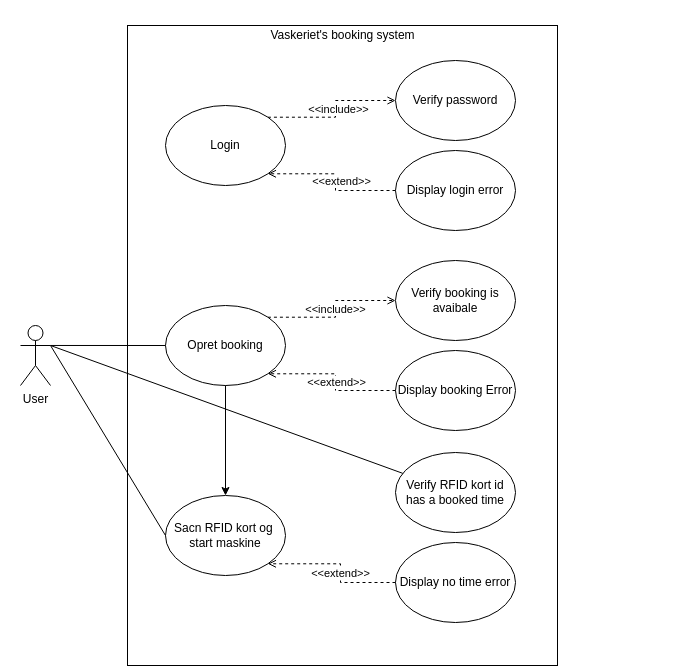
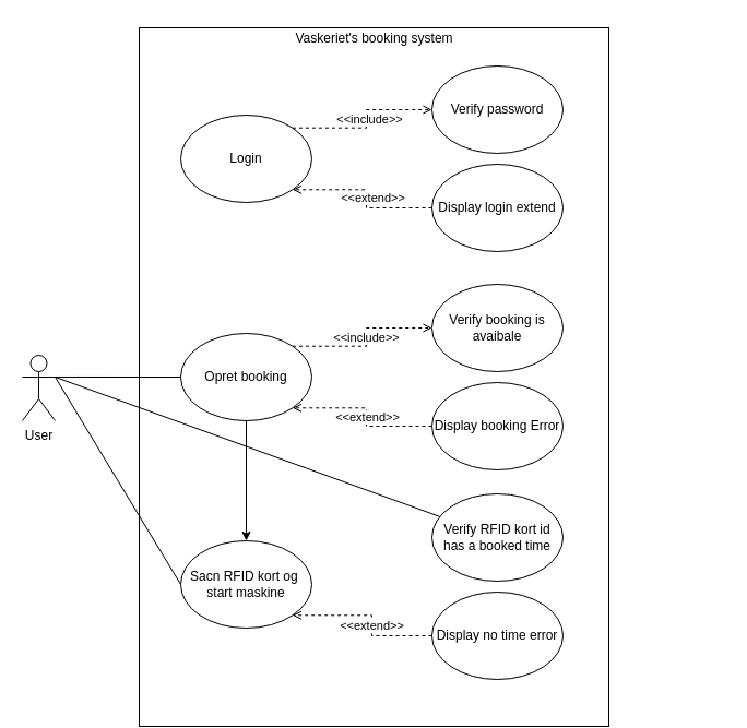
  <mxCell id="0" />
  <mxCell id="1" parent="0" />
  <mxCell id="2" value="" style="rounded=0;whiteSpace=wrap;html=1;rotation=90;fillColor=none;" parent="1" vertex="1"><mxGeometry x="22" y="130" width="640" height="430" as="geometry" /></mxCell>
  <mxCell id="3" style="edgeStyle=orthogonalEdgeStyle;rounded=0;orthogonalLoop=1;jettySize=auto;html=1;entryX=0;entryY=0.5;entryDx=0;entryDy=0;dashed=1;endArrow=open;endFill=0;exitX=1;exitY=0;exitDx=0;exitDy=0;" parent="1" source="5" target="16" edge="1"><mxGeometry relative="1" as="geometry"><Array as="points"><mxPoint x="335" y="117" /><mxPoint x="335" y="100" /></Array></mxGeometry></mxCell>
  <mxCell id="4" value="&amp;lt;&amp;lt;include&amp;gt;&amp;gt;" style="edgeLabel;html=1;align=center;verticalAlign=middle;resizable=0;points=[];" parent="3" vertex="1" connectable="0"><mxGeometry x="0.33" y="1" relative="1" as="geometry"><mxPoint x="-9" y="9" as="offset" /></mxGeometry></mxCell>
  <mxCell id="5" value="Login" style="ellipse;whiteSpace=wrap;html=1;fillColor=none;" parent="1" vertex="1"><mxGeometry x="165" y="105" width="120" height="80" as="geometry" /></mxCell>
  <mxCell id="6" style="rounded=0;orthogonalLoop=1;jettySize=auto;html=1;exitX=1;exitY=0.333;exitDx=0;exitDy=0;exitPerimeter=0;endArrow=none;endFill=0;" parent="1" source="9" target="24" edge="1"><mxGeometry relative="1" as="geometry" /></mxCell>
  <mxCell id="7" style="rounded=0;orthogonalLoop=1;jettySize=auto;html=1;entryX=0;entryY=0.5;entryDx=0;entryDy=0;endArrow=none;endFill=0;exitX=1;exitY=0.333;exitDx=0;exitDy=0;exitPerimeter=0;" parent="1" source="9" target="14" edge="1"><mxGeometry relative="1" as="geometry" /></mxCell>
  <mxCell id="8" style="rounded=0;orthogonalLoop=1;jettySize=auto;html=1;entryX=0;entryY=0.5;entryDx=0;entryDy=0;endArrow=none;endFill=0;exitX=1;exitY=0.333;exitDx=0;exitDy=0;exitPerimeter=0;" parent="1" source="9" target="10" edge="1"><mxGeometry relative="1" as="geometry" /></mxCell>
  <mxCell id="9" value="User" style="shape=umlActor;verticalLabelPosition=bottom;verticalAlign=top;html=1;outlineConnect=0;fillColor=none;" parent="1" vertex="1"><mxGeometry x="20" y="325" width="30" height="60" as="geometry" /></mxCell>
  <mxCell id="10" value="Sacn RFID kort og&amp;nbsp;&lt;br&gt;start maskine" style="ellipse;whiteSpace=wrap;html=1;fillColor=none;" parent="1" vertex="1"><mxGeometry x="165" y="495" width="120" height="80" as="geometry" /></mxCell>
  <mxCell id="11" style="edgeStyle=orthogonalEdgeStyle;rounded=0;orthogonalLoop=1;jettySize=auto;html=1;endArrow=open;endFill=0;dashed=1;exitX=1;exitY=0;exitDx=0;exitDy=0;" parent="1" source="14" target="20" edge="1"><mxGeometry relative="1" as="geometry"><Array as="points"><mxPoint x="335" y="317" /><mxPoint x="335" y="300" /></Array></mxGeometry></mxCell>
  <mxCell id="12" value="&amp;lt;&amp;lt;include&amp;gt;&amp;gt;" style="edgeLabel;html=1;align=center;verticalAlign=middle;resizable=0;points=[];" parent="11" vertex="1" connectable="0"><mxGeometry x="0.445" y="1" relative="1" as="geometry"><mxPoint x="-20" y="9" as="offset" /></mxGeometry></mxCell>
  <mxCell id="13" value="" style="edgeStyle=orthogonalEdgeStyle;rounded=0;orthogonalLoop=1;jettySize=auto;html=1;" edge="1" parent="1" source="14" target="10"><mxGeometry relative="1" as="geometry" /></mxCell>
  <mxCell id="14" value="Opret booking" style="ellipse;whiteSpace=wrap;html=1;fillColor=none;" parent="1" vertex="1"><mxGeometry x="165" y="305" width="120" height="80" as="geometry" /></mxCell>
  <mxCell id="15" value="Vaskeriet's booking system" style="text;html=1;align=center;verticalAlign=middle;resizable=0;points=[];autosize=1;strokeColor=none;" parent="1" vertex="1"><mxGeometry x="257" y="20" width="170" height="30" as="geometry" /></mxCell>
  <mxCell id="16" value="Verify password" style="ellipse;whiteSpace=wrap;html=1;fillColor=none;" parent="1" vertex="1"><mxGeometry x="395" y="60" width="120" height="80" as="geometry" /></mxCell>
  <mxCell id="17" style="edgeStyle=orthogonalEdgeStyle;rounded=0;orthogonalLoop=1;jettySize=auto;html=1;dashed=1;endArrow=open;endFill=0;entryX=1;entryY=1;entryDx=0;entryDy=0;" parent="1" source="19" target="5" edge="1"><mxGeometry relative="1" as="geometry"><Array as="points"><mxPoint x="335" y="190" /><mxPoint x="335" y="173" /></Array></mxGeometry></mxCell>
  <mxCell id="18" value="&amp;lt;&amp;lt;extend&amp;gt;&amp;gt;" style="edgeLabel;html=1;align=center;verticalAlign=middle;resizable=0;points=[];" parent="17" vertex="1" connectable="0"><mxGeometry x="-0.301" y="1" relative="1" as="geometry"><mxPoint x="-5" y="-11" as="offset" /></mxGeometry></mxCell>
- <mxCell id="19" value="Display login error" style="ellipse;whiteSpace=wrap;html=1;fillColor=none;" parent="1" vertex="1"><mxGeometry x="395" y="150" width="120" height="80" as="geometry" /></mxCell>
+ <mxCell id="19" value="Display login extend" style="ellipse;whiteSpace=wrap;html=1;fillColor=none;" parent="1" vertex="1"><mxGeometry x="395" y="150" width="120" height="80" as="geometry" /></mxCell>
  <mxCell id="20" value="Verify booking is avaibale" style="ellipse;whiteSpace=wrap;html=1;fillColor=none;" parent="1" vertex="1"><mxGeometry x="395" y="260" width="120" height="80" as="geometry" /></mxCell>
  <mxCell id="21" style="edgeStyle=orthogonalEdgeStyle;rounded=0;orthogonalLoop=1;jettySize=auto;html=1;endArrow=open;endFill=0;dashed=1;entryX=1;entryY=1;entryDx=0;entryDy=0;" parent="1" source="23" target="14" edge="1"><mxGeometry relative="1" as="geometry"><mxPoint x="285" y="345" as="targetPoint" /><Array as="points"><mxPoint x="335" y="390" /><mxPoint x="335" y="373" /></Array></mxGeometry></mxCell>
  <mxCell id="22" value="&amp;lt;&amp;lt;extend&amp;gt;&amp;gt;" style="edgeLabel;html=1;align=center;verticalAlign=middle;resizable=0;points=[];" parent="21" vertex="1" connectable="0"><mxGeometry x="-0.162" y="-2" relative="1" as="geometry"><mxPoint x="-2" y="-9" as="offset" /></mxGeometry></mxCell>
  <mxCell id="23" value="Display booking Error" style="ellipse;whiteSpace=wrap;html=1;fillColor=none;" parent="1" vertex="1"><mxGeometry x="395" y="350" width="120" height="80" as="geometry" /></mxCell>
  <mxCell id="24" value="Verify RFID kort id&lt;br&gt;has a booked time" style="ellipse;whiteSpace=wrap;html=1;fillColor=none;" parent="1" vertex="1"><mxGeometry x="395" y="452" width="120" height="80" as="geometry" /></mxCell>
  <mxCell id="25" style="edgeStyle=orthogonalEdgeStyle;rounded=0;orthogonalLoop=1;jettySize=auto;html=1;entryX=1;entryY=1;entryDx=0;entryDy=0;dashed=1;endArrow=open;endFill=0;" parent="1" source="27" target="10" edge="1"><mxGeometry relative="1" as="geometry" /></mxCell>
  <mxCell id="26" value="&amp;lt;&amp;lt;extend&amp;gt;&amp;gt;" style="edgeLabel;html=1;align=center;verticalAlign=middle;resizable=0;points=[];" parent="25" vertex="1" connectable="0"><mxGeometry x="-0.346" y="1" relative="1" as="geometry"><mxPoint x="-8" y="-11" as="offset" /></mxGeometry></mxCell>
  <mxCell id="27" value="Display no time error" style="ellipse;whiteSpace=wrap;html=1;fillColor=none;" parent="1" vertex="1"><mxGeometry x="395" y="542" width="120" height="80" as="geometry" /></mxCell>
